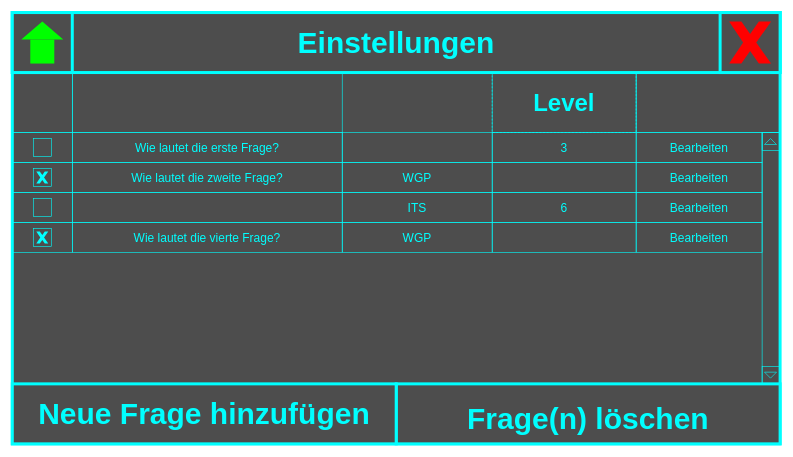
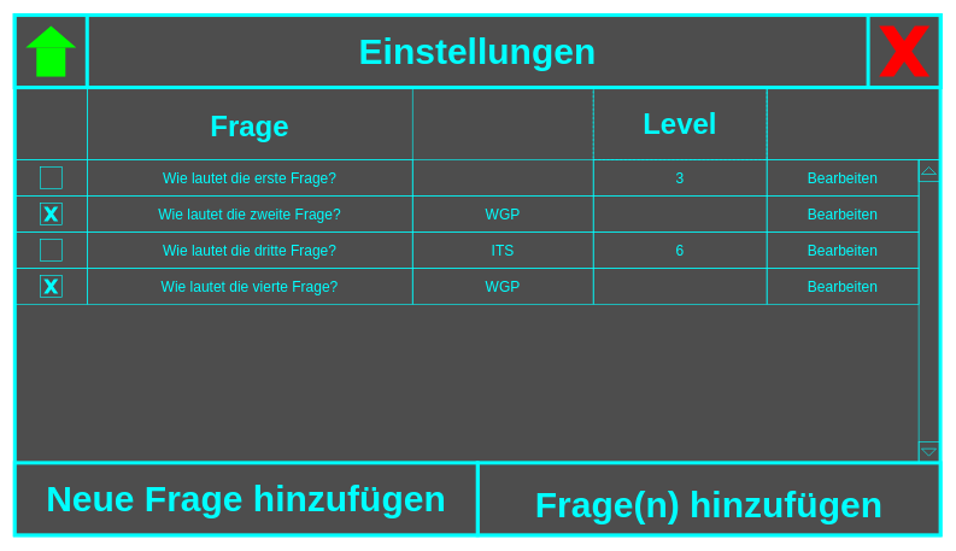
  <mxCell id="0" />
  <mxCell id="1" parent="0" />
  <mxCell id="2" value="" style="rounded=0;whiteSpace=wrap;html=1;strokeWidth=5;strokeColor=#00FFFF;fillColor=#4D4D4D;" parent="1" vertex="1"><mxGeometry x="20" y="20" width="1280" height="719" as="geometry" /></mxCell>
  <mxCell id="3" value="" style="rounded=0;whiteSpace=wrap;html=1;labelBackgroundColor=none;strokeColor=#00FFFF;strokeWidth=5;fillColor=#4D4D4D;" parent="1" vertex="1"><mxGeometry x="20" y="20" width="1280" height="100" as="geometry" /></mxCell>
  <mxCell id="4" value="" style="whiteSpace=wrap;html=1;aspect=fixed;strokeColor=#00FFFF;strokeWidth=5;fillColor=#4D4D4D;" parent="1" vertex="1"><mxGeometry x="1200" y="20" width="100" height="100" as="geometry" /></mxCell>
  <mxCell id="5" value="" style="verticalLabelPosition=bottom;verticalAlign=top;html=1;shape=mxgraph.basic.x;fillColor=#FF0000;strokeColor=none;" parent="1" vertex="1"><mxGeometry x="1215" y="35" width="70" height="70" as="geometry" /></mxCell>
  <mxCell id="6" value="" style="whiteSpace=wrap;html=1;aspect=fixed;strokeWidth=5;strokeColor=#00FFFF;fillColor=#4D4D4D;" parent="1" vertex="1"><mxGeometry x="20" y="20" width="100" height="100" as="geometry" /></mxCell>
  <mxCell id="7" value="" style="group" parent="1" vertex="1" connectable="0"><mxGeometry x="35" y="35" width="70" height="70" as="geometry" /></mxCell>
  <mxCell id="8" value="" style="triangle;whiteSpace=wrap;html=1;direction=north;strokeColor=none;fillColor=#00FF00;" parent="7" vertex="1"><mxGeometry width="70" height="30" as="geometry" /></mxCell>
  <mxCell id="9" value="" style="whiteSpace=wrap;html=1;aspect=fixed;strokeColor=none;fillColor=#00FF00;" parent="7" vertex="1"><mxGeometry x="15" y="30" width="40" height="40" as="geometry" /></mxCell>
  <mxCell id="10" value="&lt;b&gt;&lt;font style=&quot;font-size: 50px&quot;&gt;&lt;font color=&quot;#00FFFF&quot;&gt;Einstellungen&lt;/font&gt;&lt;/font&gt;&lt;/b&gt;" style="text;html=1;strokeColor=none;fillColor=none;align=center;verticalAlign=middle;whiteSpace=wrap;rounded=0;startSize=30;" parent="1" vertex="1"><mxGeometry x="120" y="20" width="1080" height="100" as="geometry" /></mxCell>
  <mxCell id="11" value="" style="rounded=0;whiteSpace=wrap;html=1;strokeColor=#00FFFF;fillColor=none;" vertex="1" parent="1"><mxGeometry x="20" y="120" width="100" height="100" as="geometry" /></mxCell>
  <mxCell id="12" value="" style="rounded=0;whiteSpace=wrap;html=1;strokeColor=#00FFFF;fillColor=none;gradientColor=none;" vertex="1" parent="1"><mxGeometry x="120" y="120" width="450" height="100" as="geometry" /></mxCell>
  <mxCell id="13" value="" style="rounded=0;whiteSpace=wrap;html=1;strokeColor=#00FFFF;fillColor=none;gradientColor=none;" vertex="1" parent="1"><mxGeometry x="820" y="120" width="240" height="100" as="geometry" /></mxCell>
  <mxCell id="14" value="" style="rounded=0;whiteSpace=wrap;html=1;strokeColor=#00FFFF;fillColor=none;gradientColor=none;" vertex="1" parent="1"><mxGeometry x="1060" y="120" width="240" height="100" as="geometry" /></mxCell>
  <mxCell id="15" value="" style="rounded=0;whiteSpace=wrap;html=1;strokeColor=#00FFFF;fillColor=none;" vertex="1" parent="1"><mxGeometry x="20" y="220" width="100" height="50" as="geometry" /></mxCell>
  <mxCell id="16" value="" style="rounded=0;whiteSpace=wrap;html=1;strokeColor=#00FFFF;fillColor=none;gradientColor=none;" vertex="1" parent="1"><mxGeometry x="120" y="220" width="450" height="50" as="geometry" /></mxCell>
  <mxCell id="17" value="" style="rounded=0;whiteSpace=wrap;html=1;strokeColor=#00FFFF;fillColor=none;gradientColor=none;" vertex="1" parent="1"><mxGeometry x="570" y="220" width="250" height="50" as="geometry" /></mxCell>
  <mxCell id="18" value="" style="rounded=0;whiteSpace=wrap;html=1;strokeColor=#00FFFF;fillColor=none;gradientColor=none;" vertex="1" parent="1"><mxGeometry x="820" y="220" width="240" height="50" as="geometry" /></mxCell>
  <mxCell id="19" value="" style="rounded=0;whiteSpace=wrap;html=1;strokeColor=#00FFFF;fillColor=none;gradientColor=none;" vertex="1" parent="1"><mxGeometry x="1060" y="220" width="210" height="50" as="geometry" /></mxCell>
+ <mxCell id="20" value="&lt;font style=&quot;font-size: 40px&quot;&gt;Frage&lt;/font&gt;" style="text;html=1;strokeColor=none;fillColor=none;align=center;verticalAlign=middle;whiteSpace=wrap;rounded=0;fontSize=50;fontStyle=1;fontColor=#00FFFF;" vertex="1" parent="1"><mxGeometry x="120" y="120" width="450" height="100" as="geometry" /></mxCell>
  <mxCell id="21" value="&lt;font size=&quot;1&quot;&gt;&lt;b&gt;&lt;font style=&quot;font-size: 40px&quot; color=&quot;#00FFFF&quot;&gt;Level&lt;/font&gt;&lt;/b&gt;&lt;/font&gt;" style="rounded=0;whiteSpace=wrap;html=1;strokeColor=#00FFFF;fillColor=none;gradientColor=none;dashed=1;" vertex="1" parent="1"><mxGeometry x="820" y="120" width="240" height="100" as="geometry" /></mxCell>
  <mxCell id="22" value="" style="rounded=0;whiteSpace=wrap;html=1;fontSize=50;fontColor=#00FFFF;strokeColor=#00FFFF;fillColor=none;gradientColor=none;" vertex="1" parent="1"><mxGeometry x="55" y="230" width="30" height="30" as="geometry" /></mxCell>
  <mxCell id="23" value="Wie lautet die erste Frage?" style="text;html=1;strokeColor=none;fillColor=none;align=center;verticalAlign=middle;whiteSpace=wrap;rounded=0;fontSize=20;fontColor=#00FFFF;" vertex="1" parent="1"><mxGeometry x="120" y="220" width="450" height="50" as="geometry" /></mxCell>
  <mxCell id="24" value="3" style="text;html=1;strokeColor=none;fillColor=none;align=center;verticalAlign=middle;whiteSpace=wrap;rounded=0;fontSize=20;fontColor=#00FFFF;" vertex="1" parent="1"><mxGeometry x="820" y="220" width="240" height="50" as="geometry" /></mxCell>
  <mxCell id="25" value="Bearbeiten" style="text;html=1;strokeColor=none;fillColor=none;align=center;verticalAlign=middle;whiteSpace=wrap;rounded=0;fontSize=20;fontColor=#00FFFF;" vertex="1" parent="1"><mxGeometry x="1060" y="220" width="210" height="50" as="geometry" /></mxCell>
  <mxCell id="26" value="" style="rounded=0;whiteSpace=wrap;html=1;strokeColor=#00FFFF;fillColor=none;" vertex="1" parent="1"><mxGeometry x="20" y="270" width="100" height="50" as="geometry" /></mxCell>
  <mxCell id="27" value="" style="rounded=0;whiteSpace=wrap;html=1;strokeColor=#00FFFF;fillColor=none;gradientColor=none;" vertex="1" parent="1"><mxGeometry x="120" y="270" width="450" height="50" as="geometry" /></mxCell>
  <mxCell id="28" value="" style="rounded=0;whiteSpace=wrap;html=1;strokeColor=#00FFFF;fillColor=none;gradientColor=none;" vertex="1" parent="1"><mxGeometry x="570" y="270" width="250" height="50" as="geometry" /></mxCell>
  <mxCell id="29" value="" style="rounded=0;whiteSpace=wrap;html=1;strokeColor=#00FFFF;fillColor=none;gradientColor=none;" vertex="1" parent="1"><mxGeometry x="820" y="270" width="240" height="50" as="geometry" /></mxCell>
  <mxCell id="30" value="" style="rounded=0;whiteSpace=wrap;html=1;strokeColor=#00FFFF;fillColor=none;gradientColor=none;" vertex="1" parent="1"><mxGeometry x="1060" y="270" width="210" height="50" as="geometry" /></mxCell>
  <mxCell id="31" value="" style="rounded=0;whiteSpace=wrap;html=1;fontSize=50;fontColor=#00FFFF;strokeColor=#00FFFF;fillColor=none;gradientColor=none;" vertex="1" parent="1"><mxGeometry x="55" y="280" width="30" height="30" as="geometry" /></mxCell>
  <mxCell id="32" value="Wie lautet die zweite Frage?" style="text;html=1;strokeColor=none;fillColor=none;align=center;verticalAlign=middle;whiteSpace=wrap;rounded=0;fontSize=20;fontColor=#00FFFF;" vertex="1" parent="1"><mxGeometry x="120" y="270" width="450" height="50" as="geometry" /></mxCell>
  <mxCell id="33" value="WGP" style="text;html=1;strokeColor=none;fillColor=none;align=center;verticalAlign=middle;whiteSpace=wrap;rounded=0;fontSize=20;fontColor=#00FFFF;" vertex="1" parent="1"><mxGeometry x="570" y="270" width="250" height="50" as="geometry" /></mxCell>
  <mxCell id="34" value="Bearbeiten" style="text;html=1;strokeColor=none;fillColor=none;align=center;verticalAlign=middle;whiteSpace=wrap;rounded=0;fontSize=20;fontColor=#00FFFF;" vertex="1" parent="1"><mxGeometry x="1060" y="270" width="210" height="50" as="geometry" /></mxCell>
  <mxCell id="35" value="" style="rounded=0;whiteSpace=wrap;html=1;strokeColor=#00FFFF;fillColor=none;" vertex="1" parent="1"><mxGeometry x="20" y="320" width="100" height="50" as="geometry" /></mxCell>
  <mxCell id="36" value="" style="rounded=0;whiteSpace=wrap;html=1;strokeColor=#00FFFF;fillColor=none;gradientColor=none;" vertex="1" parent="1"><mxGeometry x="120" y="320" width="450" height="50" as="geometry" /></mxCell>
  <mxCell id="37" value="" style="rounded=0;whiteSpace=wrap;html=1;strokeColor=#00FFFF;fillColor=none;gradientColor=none;" vertex="1" parent="1"><mxGeometry x="570" y="320" width="250" height="50" as="geometry" /></mxCell>
  <mxCell id="38" value="" style="rounded=0;whiteSpace=wrap;html=1;strokeColor=#00FFFF;fillColor=none;gradientColor=none;" vertex="1" parent="1"><mxGeometry x="820" y="320" width="240" height="50" as="geometry" /></mxCell>
  <mxCell id="39" value="" style="rounded=0;whiteSpace=wrap;html=1;strokeColor=#00FFFF;fillColor=none;gradientColor=none;" vertex="1" parent="1"><mxGeometry x="1060" y="320" width="210" height="50" as="geometry" /></mxCell>
  <mxCell id="40" value="" style="rounded=0;whiteSpace=wrap;html=1;fontSize=50;fontColor=#00FFFF;strokeColor=#00FFFF;fillColor=none;gradientColor=none;" vertex="1" parent="1"><mxGeometry x="55" y="330" width="30" height="30" as="geometry" /></mxCell>
+ <mxCell id="41" value="Wie lautet die dritte Frage?" style="text;html=1;strokeColor=none;fillColor=none;align=center;verticalAlign=middle;whiteSpace=wrap;rounded=0;fontSize=20;fontColor=#00FFFF;" vertex="1" parent="1"><mxGeometry x="120" y="320" width="450" height="50" as="geometry" /></mxCell>
  <mxCell id="42" value="ITS" style="text;html=1;strokeColor=none;fillColor=none;align=center;verticalAlign=middle;whiteSpace=wrap;rounded=0;fontSize=20;fontColor=#00FFFF;" vertex="1" parent="1"><mxGeometry x="570" y="320" width="250" height="50" as="geometry" /></mxCell>
  <mxCell id="43" value="6" style="text;html=1;strokeColor=none;fillColor=none;align=center;verticalAlign=middle;whiteSpace=wrap;rounded=0;fontSize=20;fontColor=#00FFFF;" vertex="1" parent="1"><mxGeometry x="820" y="320" width="240" height="50" as="geometry" /></mxCell>
  <mxCell id="44" value="Bearbeiten" style="text;html=1;strokeColor=none;fillColor=none;align=center;verticalAlign=middle;whiteSpace=wrap;rounded=0;fontSize=20;fontColor=#00FFFF;" vertex="1" parent="1"><mxGeometry x="1060" y="320" width="210" height="50" as="geometry" /></mxCell>
  <mxCell id="45" value="" style="rounded=0;whiteSpace=wrap;html=1;strokeColor=#00FFFF;fillColor=none;" vertex="1" parent="1"><mxGeometry x="20" y="370" width="100" height="50" as="geometry" /></mxCell>
  <mxCell id="46" value="" style="rounded=0;whiteSpace=wrap;html=1;strokeColor=#00FFFF;fillColor=none;gradientColor=none;" vertex="1" parent="1"><mxGeometry x="120" y="370" width="450" height="50" as="geometry" /></mxCell>
  <mxCell id="47" value="" style="rounded=0;whiteSpace=wrap;html=1;strokeColor=#00FFFF;fillColor=none;gradientColor=none;" vertex="1" parent="1"><mxGeometry x="570" y="370" width="250" height="50" as="geometry" /></mxCell>
  <mxCell id="48" value="" style="rounded=0;whiteSpace=wrap;html=1;strokeColor=#00FFFF;fillColor=none;gradientColor=none;" vertex="1" parent="1"><mxGeometry x="820" y="370" width="240" height="50" as="geometry" /></mxCell>
  <mxCell id="49" value="" style="rounded=0;whiteSpace=wrap;html=1;strokeColor=#00FFFF;fillColor=none;gradientColor=none;" vertex="1" parent="1"><mxGeometry x="1060" y="370" width="210" height="50" as="geometry" /></mxCell>
  <mxCell id="50" value="" style="rounded=0;whiteSpace=wrap;html=1;fontSize=50;fontColor=#00FFFF;strokeColor=#00FFFF;fillColor=none;gradientColor=none;" vertex="1" parent="1"><mxGeometry x="55" y="380" width="30" height="30" as="geometry" /></mxCell>
  <mxCell id="51" value="Wie lautet die vierte Frage?" style="text;html=1;strokeColor=none;fillColor=none;align=center;verticalAlign=middle;whiteSpace=wrap;rounded=0;fontSize=20;fontColor=#00FFFF;" vertex="1" parent="1"><mxGeometry x="120" y="370" width="450" height="50" as="geometry" /></mxCell>
  <mxCell id="52" value="WGP" style="text;html=1;strokeColor=none;fillColor=none;align=center;verticalAlign=middle;whiteSpace=wrap;rounded=0;fontSize=20;fontColor=#00FFFF;" vertex="1" parent="1"><mxGeometry x="570" y="370" width="250" height="50" as="geometry" /></mxCell>
  <mxCell id="53" value="Bearbeiten" style="text;html=1;strokeColor=none;fillColor=none;align=center;verticalAlign=middle;whiteSpace=wrap;rounded=0;fontSize=20;fontColor=#00FFFF;" vertex="1" parent="1"><mxGeometry x="1060" y="370" width="210" height="50" as="geometry" /></mxCell>
  <mxCell id="54" value="" style="rounded=0;whiteSpace=wrap;html=1;fontSize=20;fontColor=#00FFFF;strokeColor=#00FFFF;fillColor=none;gradientColor=none;" vertex="1" parent="1"><mxGeometry x="1270" y="220" width="30" height="420" as="geometry" /></mxCell>
  <mxCell id="55" value="" style="rounded=0;whiteSpace=wrap;html=1;fontSize=20;fontColor=#00FFFF;strokeColor=#00FFFF;fillColor=none;gradientColor=none;" vertex="1" parent="1"><mxGeometry x="1270" y="220" width="30" height="30" as="geometry" /></mxCell>
  <mxCell id="56" value="" style="rounded=0;whiteSpace=wrap;html=1;fontSize=20;fontColor=#00FFFF;strokeColor=#00FFFF;fillColor=none;gradientColor=none;" vertex="1" parent="1"><mxGeometry x="1270" y="610" width="30" height="30" as="geometry" /></mxCell>
  <mxCell id="57" value="" style="triangle;whiteSpace=wrap;html=1;fontSize=20;fontColor=#00FFFF;strokeColor=#00FFFF;fillColor=none;gradientColor=none;flipV=0;direction=south;" vertex="1" parent="1"><mxGeometry x="1274" y="619.5" width="20" height="10" as="geometry" /></mxCell>
  <mxCell id="58" value="" style="triangle;whiteSpace=wrap;html=1;fontSize=20;fontColor=#00FFFF;strokeColor=#00FFFF;fillColor=none;gradientColor=none;flipV=0;direction=north;" vertex="1" parent="1"><mxGeometry x="1274" y="230" width="20" height="10" as="geometry" /></mxCell>
  <mxCell id="59" value="" style="rounded=0;whiteSpace=wrap;html=1;labelBackgroundColor=none;strokeColor=#00FFFF;strokeWidth=5;fillColor=#4D4D4D;" vertex="1" parent="1"><mxGeometry x="660" y="639" width="640" height="100" as="geometry" /></mxCell>
  <mxCell id="60" value="" style="rounded=0;whiteSpace=wrap;html=1;labelBackgroundColor=none;strokeColor=#00FFFF;strokeWidth=5;fillColor=#4D4D4D;" vertex="1" parent="1"><mxGeometry x="20" y="639" width="640" height="100" as="geometry" /></mxCell>
  <mxCell id="61" value="&lt;b&gt;&lt;font style=&quot;font-size: 50px&quot;&gt;&lt;font color=&quot;#00FFFF&quot;&gt;Neue Frage hinzufügen&lt;/font&gt;&lt;/font&gt;&lt;/b&gt;" style="text;html=1;strokeColor=none;fillColor=none;align=center;verticalAlign=middle;whiteSpace=wrap;rounded=0;startSize=30;" vertex="1" parent="1"><mxGeometry x="20" y="639" width="640" height="100" as="geometry" /></mxCell>
- <mxCell id="62" value="&lt;br&gt;&lt;b&gt;&lt;font style=&quot;font-size: 50px&quot;&gt;&lt;font color=&quot;#00FFFF&quot;&gt;Frage(n) löschen&lt;br&gt;&lt;/font&gt;&lt;/font&gt;&lt;/b&gt;" style="text;html=1;strokeColor=none;fillColor=none;align=center;verticalAlign=middle;whiteSpace=wrap;rounded=0;startSize=30;" vertex="1" parent="1"><mxGeometry x="660" y="639" width="640" height="100" as="geometry" /></mxCell>
+ <mxCell id="62" value="&lt;br&gt;&lt;b&gt;&lt;font style=&quot;font-size: 50px&quot;&gt;&lt;font color=&quot;#00FFFF&quot;&gt;Frage(n) hinzufügen&lt;br&gt;&lt;/font&gt;&lt;/font&gt;&lt;/b&gt;" style="text;html=1;strokeColor=none;fillColor=none;align=center;verticalAlign=middle;whiteSpace=wrap;rounded=0;startSize=30;" vertex="1" parent="1"><mxGeometry x="660" y="639" width="640" height="100" as="geometry" /></mxCell>
  <mxCell id="63" value="" style="verticalLabelPosition=bottom;verticalAlign=top;html=1;shape=mxgraph.basic.x;strokeColor=none;fillColor=#00FFFF;" vertex="1" parent="1"><mxGeometry x="60" y="285" width="20" height="20" as="geometry" /></mxCell>
  <mxCell id="64" value="" style="verticalLabelPosition=bottom;verticalAlign=top;html=1;shape=mxgraph.basic.x;strokeColor=none;fillColor=#00FFFF;" vertex="1" parent="1"><mxGeometry x="60" y="385" width="20" height="20" as="geometry" /></mxCell>
